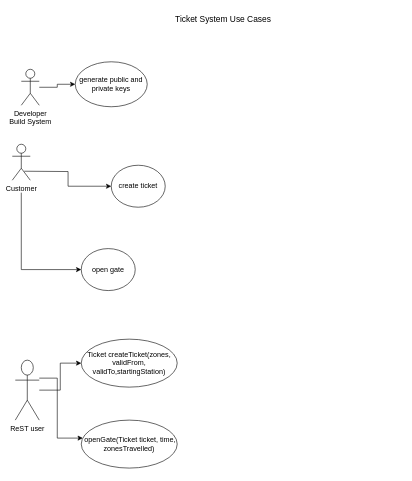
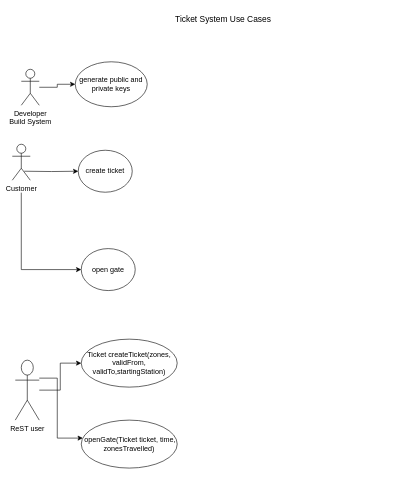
  <mxCell id="0" />
  <mxCell id="1" parent="0" />
  <mxCell id="2" value="" style="edgeStyle=orthogonalEdgeStyle;rounded=0;html=1;jettySize=auto;orthogonalLoop=1;" parent="1" edge="1"><mxGeometry relative="1" as="geometry"><mxPoint x="215" y="379" as="sourcePoint" /></mxGeometry></mxCell>
  <mxCell id="3" value="" style="edgeStyle=orthogonalEdgeStyle;rounded=0;html=1;jettySize=auto;orthogonalLoop=1;" parent="1" edge="1"><mxGeometry relative="1" as="geometry"><mxPoint x="330" y="379" as="sourcePoint" /></mxGeometry></mxCell>
  <mxCell id="4" value="" style="edgeStyle=orthogonalEdgeStyle;rounded=0;html=1;jettySize=auto;orthogonalLoop=1;" parent="1" edge="1"><mxGeometry relative="1" as="geometry"><mxPoint x="235" y="461" as="targetPoint" /></mxGeometry></mxCell>
  <mxCell id="5" value="" style="edgeStyle=orthogonalEdgeStyle;rounded=0;html=1;jettySize=auto;orthogonalLoop=1;" parent="1" edge="1"><mxGeometry relative="1" as="geometry"><mxPoint x="245" y="546" as="targetPoint" /></mxGeometry></mxCell>
  <mxCell id="6" value="" style="edgeStyle=orthogonalEdgeStyle;rounded=0;html=1;jettySize=auto;orthogonalLoop=1;" parent="1" edge="1"><mxGeometry relative="1" as="geometry"><mxPoint x="365" y="461" as="targetPoint" /></mxGeometry></mxCell>
  <mxCell id="7" value="" style="edgeStyle=orthogonalEdgeStyle;rounded=0;html=1;jettySize=auto;orthogonalLoop=1;" parent="1" edge="1"><mxGeometry relative="1" as="geometry"><mxPoint x="460" y="461" as="sourcePoint" /></mxGeometry></mxCell>
  <mxCell id="8" value="" style="edgeStyle=orthogonalEdgeStyle;rounded=0;html=1;jettySize=auto;orthogonalLoop=1;entryX=0;entryY=0.5;" parent="1" edge="1"><mxGeometry relative="1" as="geometry"><mxPoint x="365" y="546" as="targetPoint" /></mxGeometry></mxCell>
  <mxCell id="9" value="" style="edgeStyle=orthogonalEdgeStyle;rounded=0;html=1;jettySize=auto;orthogonalLoop=1;" parent="1" edge="1"><mxGeometry relative="1" as="geometry"><mxPoint x="485" y="546" as="targetPoint" /></mxGeometry></mxCell>
  <mxCell id="10" value="" style="edgeStyle=orthogonalEdgeStyle;rounded=0;html=1;jettySize=auto;orthogonalLoop=1;" parent="1" edge="1"><mxGeometry relative="1" as="geometry"><mxPoint x="580" y="546" as="sourcePoint" /></mxGeometry></mxCell>
  <mxCell id="11" value="" style="edgeStyle=orthogonalEdgeStyle;rounded=0;html=1;jettySize=auto;orthogonalLoop=1;entryX=0;entryY=0.5;" parent="1" edge="1"><mxGeometry relative="1" as="geometry"><mxPoint x="362.5" y="631" as="targetPoint" /></mxGeometry></mxCell>
  <mxCell id="12" value="" style="edgeStyle=orthogonalEdgeStyle;rounded=0;html=1;jettySize=auto;orthogonalLoop=1;" parent="1" edge="1"><mxGeometry relative="1" as="geometry"><mxPoint x="482.5" y="631" as="targetPoint" /></mxGeometry></mxCell>
  <mxCell id="13" value="" style="edgeStyle=orthogonalEdgeStyle;rounded=0;html=1;jettySize=auto;orthogonalLoop=1;" parent="1" edge="1"><mxGeometry relative="1" as="geometry"><mxPoint x="592.5" y="631" as="targetPoint" /></mxGeometry></mxCell>
  <mxCell id="14" value="Ticket System Use Cases" style="text;html=1;resizable=0;points=[];autosize=1;align=left;verticalAlign=top;spacingTop=-4;fontSize=14;" parent="1" vertex="1"><mxGeometry x="290" y="20" width="180" height="20" as="geometry" /></mxCell>
  <mxCell id="15" style="edgeStyle=orthogonalEdgeStyle;rounded=0;orthogonalLoop=1;jettySize=auto;html=1;entryX=0;entryY=0.5;entryDx=0;entryDy=0;" edge="1" parent="1" target="25"><mxGeometry relative="1" as="geometry"><mxPoint x="35" y="320" as="sourcePoint" /><Array as="points"><mxPoint x="35" y="449" /></Array></mxGeometry></mxCell>
  <mxCell id="16" value="Customer" style="shape=umlActor;verticalLabelPosition=bottom;labelBackgroundColor=#ffffff;verticalAlign=top;html=1;outlineConnect=0;" parent="1" vertex="1"><mxGeometry x="20" y="240" width="30" height="60" as="geometry" /></mxCell>
  <mxCell id="17" style="edgeStyle=orthogonalEdgeStyle;rounded=0;orthogonalLoop=1;jettySize=auto;html=1;entryX=0;entryY=0.5;entryDx=0;entryDy=0;" parent="1" target="24" edge="1"><mxGeometry relative="1" as="geometry"><mxPoint x="40" y="285" as="sourcePoint" /></mxGeometry></mxCell>
  <mxCell id="18" style="edgeStyle=orthogonalEdgeStyle;rounded=0;orthogonalLoop=1;jettySize=auto;html=1;" parent="1" source="19" target="20" edge="1"><mxGeometry relative="1" as="geometry" /></mxCell>
  <mxCell id="19" value="&lt;div&gt;Developer &lt;br&gt;&lt;/div&gt;&lt;div&gt;Build System&lt;/div&gt;" style="shape=umlActor;verticalLabelPosition=bottom;labelBackgroundColor=#ffffff;verticalAlign=top;html=1;outlineConnect=0;" parent="1" vertex="1"><mxGeometry x="35" y="115" width="30" height="60" as="geometry" /></mxCell>
  <mxCell id="20" value="generate public and private keys" style="ellipse;whiteSpace=wrap;html=1;direction=south;" parent="1" vertex="1"><mxGeometry x="125" y="102.5" width="120" height="75" as="geometry" /></mxCell>
  <mxCell id="21" style="edgeStyle=orthogonalEdgeStyle;rounded=0;orthogonalLoop=1;jettySize=auto;html=1;entryX=0;entryY=0.5;entryDx=0;entryDy=0;" parent="1" source="23" target="31" edge="1"><mxGeometry relative="1" as="geometry" /></mxCell>
  <mxCell id="22" style="edgeStyle=orthogonalEdgeStyle;rounded=0;orthogonalLoop=1;jettySize=auto;html=1;" parent="1" source="23" target="30" edge="1"><mxGeometry relative="1" as="geometry"><Array as="points"><mxPoint x="95" y="630" /><mxPoint x="95" y="730" /></Array></mxGeometry></mxCell>
  <mxCell id="23" value="ReST user" style="shape=umlActor;verticalLabelPosition=bottom;labelBackgroundColor=#ffffff;verticalAlign=top;html=1;outlineConnect=0;" parent="1" vertex="1"><mxGeometry x="25" y="600" width="40" height="100" as="geometry" /></mxCell>
- <mxCell id="24" value="create ticket" style="ellipse;whiteSpace=wrap;html=1;" parent="1" vertex="1"><mxGeometry x="185" y="275" width="90" height="70" as="geometry" /></mxCell>
+ <mxCell id="24" value="create ticket" style="ellipse;whiteSpace=wrap;html=1;" parent="1" vertex="1"><mxGeometry x="130" y="250" width="90" height="70" as="geometry" /></mxCell>
  <mxCell id="25" value="open gate" style="ellipse;whiteSpace=wrap;html=1;" parent="1" vertex="1"><mxGeometry x="135" y="414" width="90" height="70" as="geometry" /></mxCell>
  <mxCell id="26" style="edgeStyle=orthogonalEdgeStyle;rounded=0;orthogonalLoop=1;jettySize=auto;html=1;entryX=0.5;entryY=0;entryDx=0;entryDy=0;" parent="1" edge="1"><mxGeometry relative="1" as="geometry"><mxPoint x="452.5" y="185" as="sourcePoint" /><Array as="points"><mxPoint x="475" y="185" /><mxPoint x="475" y="380" /><mxPoint x="550" y="380" /></Array></mxGeometry></mxCell>
  <mxCell id="27" style="edgeStyle=orthogonalEdgeStyle;rounded=0;orthogonalLoop=1;jettySize=auto;html=1;entryX=0.5;entryY=0;entryDx=0;entryDy=0;" parent="1" edge="1"><mxGeometry relative="1" as="geometry"><mxPoint x="452.5" y="185" as="sourcePoint" /><Array as="points"><mxPoint x="475" y="185" /><mxPoint x="475" y="660" /></Array></mxGeometry></mxCell>
  <mxCell id="28" style="edgeStyle=orthogonalEdgeStyle;rounded=0;orthogonalLoop=1;jettySize=auto;html=1;entryX=0.5;entryY=0;entryDx=0;entryDy=0;" parent="1" edge="1"><mxGeometry relative="1" as="geometry"><mxPoint x="457.5" y="95" as="sourcePoint" /><Array as="points"><mxPoint x="635" y="95" /><mxPoint x="635" y="220" /><mxPoint x="545" y="220" /></Array></mxGeometry></mxCell>
  <mxCell id="29" style="edgeStyle=orthogonalEdgeStyle;rounded=0;orthogonalLoop=1;jettySize=auto;html=1;" parent="1" edge="1"><mxGeometry relative="1" as="geometry"><mxPoint x="457.5" y="95" as="sourcePoint" /><Array as="points"><mxPoint x="635" y="95" /><mxPoint x="635" y="550" /><mxPoint x="550" y="550" /></Array></mxGeometry></mxCell>
  <mxCell id="30" value="&amp;nbsp;openGate(Ticket ticket, time, zonesTravelled)" style="ellipse;whiteSpace=wrap;html=1;" parent="1" vertex="1"><mxGeometry x="135" y="700" width="160" height="80" as="geometry" /></mxCell>
  <mxCell id="31" value="Ticket createTicket(zones, validFrom, validTo,startingStation)" style="ellipse;whiteSpace=wrap;html=1;" parent="1" vertex="1"><mxGeometry x="135" y="565" width="160" height="80" as="geometry" /></mxCell>
  <mxCell id="32" style="edgeStyle=orthogonalEdgeStyle;rounded=0;orthogonalLoop=1;jettySize=auto;html=1;entryX=0;entryY=0.5;entryDx=0;entryDy=0;" parent="1" edge="1"><mxGeometry relative="1" as="geometry"><mxPoint x="665" y="605" as="targetPoint" /></mxGeometry></mxCell>
  <mxCell id="33" style="edgeStyle=orthogonalEdgeStyle;rounded=0;orthogonalLoop=1;jettySize=auto;html=1;" parent="1" edge="1"><mxGeometry relative="1" as="geometry"><mxPoint x="595" y="740" as="sourcePoint" /></mxGeometry></mxCell>
